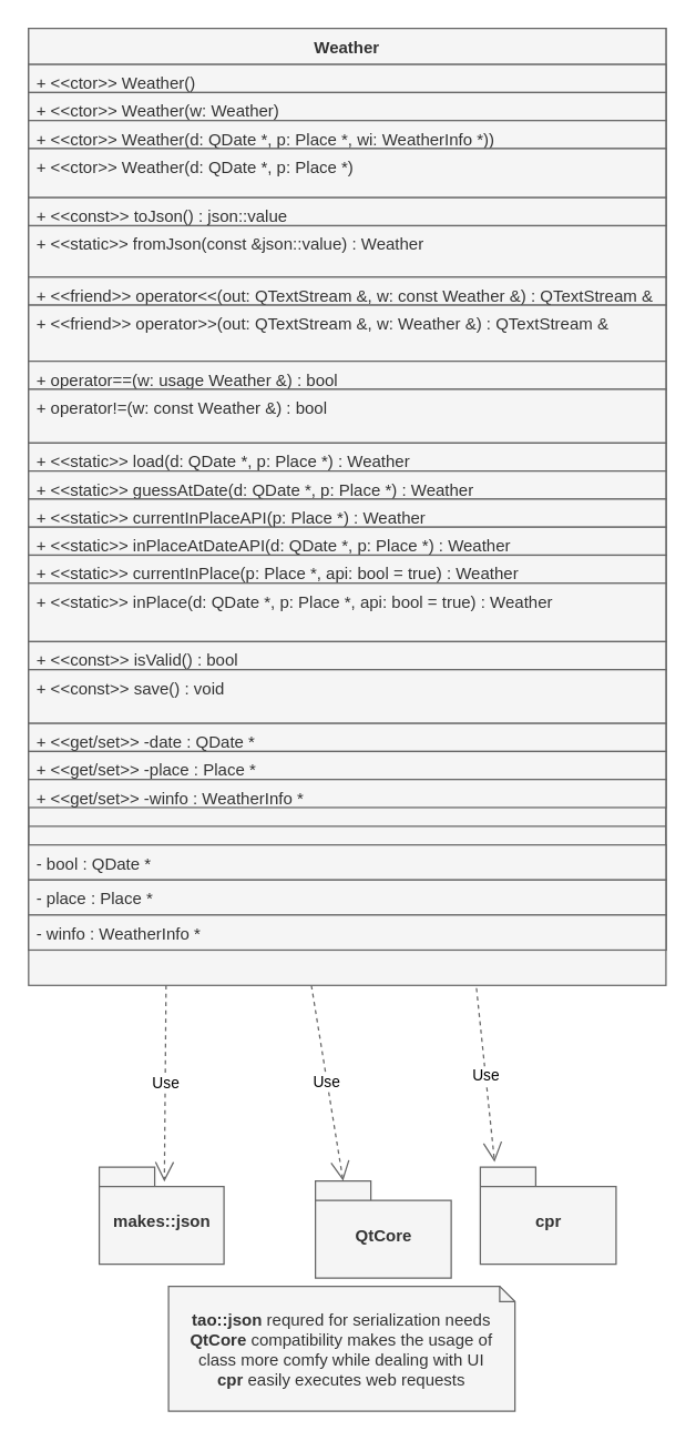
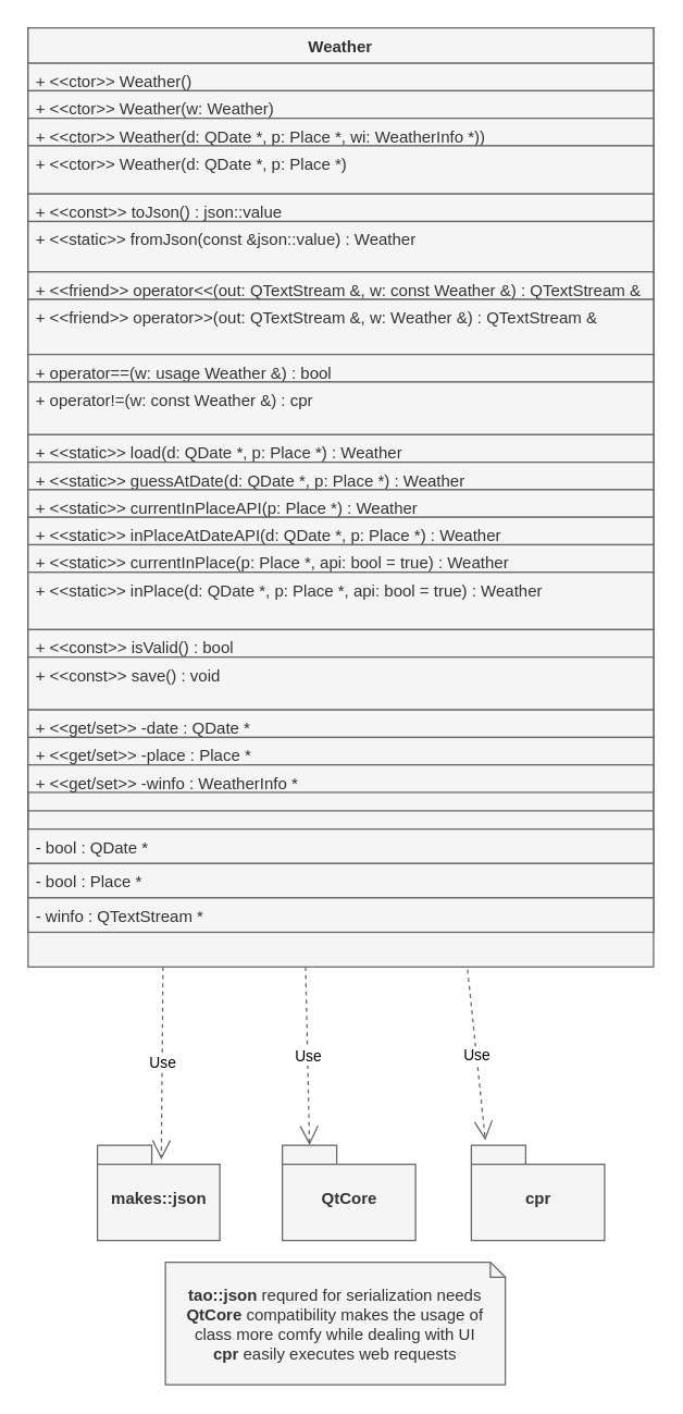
  <mxCell id="0" />
  <mxCell id="1" parent="0" />
  <mxCell id="2" value="" style="group" vertex="1" connectable="0" parent="1"><mxGeometry x="20" y="20" width="460" height="996.99" as="geometry" /></mxCell>
  <mxCell id="3" value="" style="group;fillColor=#f5f5f5;strokeColor=#666666;fontColor=#333333;container=0;" vertex="1" connectable="0" parent="2"><mxGeometry width="460" height="690" as="geometry" /></mxCell>
  <mxCell id="4" value="Use" style="endArrow=open;endSize=12;dashed=1;html=1;entryX=0.522;entryY=0.15;entryDx=0;entryDy=0;entryPerimeter=0;exitX=0.17;exitY=0.967;exitDx=0;exitDy=0;exitPerimeter=0;fillColor=#f5f5f5;strokeColor=#666666;" edge="1" parent="2" target="9"><mxGeometry width="160" relative="1" as="geometry"><mxPoint x="99.2" y="690.0" as="sourcePoint" /><mxPoint x="341" y="760.99" as="targetPoint" /></mxGeometry></mxCell>
  <mxCell id="5" value="Use" style="endArrow=open;endSize=12;dashed=1;html=1;entryX=0;entryY=0;entryDx=20;entryDy=0;entryPerimeter=0;exitX=0.398;exitY=0.967;exitDx=0;exitDy=0;exitPerimeter=0;fillColor=#f5f5f5;strokeColor=#666666;" edge="1" parent="2" target="8"><mxGeometry width="160" relative="1" as="geometry"><mxPoint x="204.08" y="690.0" as="sourcePoint" /><mxPoint x="263" y="829.99" as="targetPoint" /></mxGeometry></mxCell>
  <mxCell id="6" value="Use" style="endArrow=open;endSize=12;dashed=1;html=1;entryX=0.105;entryY=-0.052;entryDx=0;entryDy=0;entryPerimeter=0;exitX=0.657;exitY=1.033;exitDx=0;exitDy=0;exitPerimeter=0;fillColor=#f5f5f5;strokeColor=#666666;" edge="1" parent="2" target="7"><mxGeometry width="160" relative="1" as="geometry"><mxPoint x="323.22" y="691.98" as="sourcePoint" /><mxPoint x="321" y="816.99" as="targetPoint" /></mxGeometry></mxCell>
  <mxCell id="7" value="cpr" style="shape=folder;fontStyle=1;spacingTop=10;tabWidth=40;tabHeight=14;tabPosition=left;html=1;fillColor=#f5f5f5;strokeColor=#666666;fontColor=#333333;" vertex="1" parent="2"><mxGeometry x="326" y="820.99" width="98" height="70" as="geometry" /></mxCell>
- <mxCell id="8" value="QtCore" style="shape=folder;fontStyle=1;spacingTop=10;tabWidth=40;tabHeight=14;tabPosition=left;html=1;fillColor=#f5f5f5;strokeColor=#666666;fontColor=#333333;" vertex="1" parent="2"><mxGeometry x="207" y="830.99" width="98" height="70" as="geometry" /></mxCell>
+ <mxCell id="8" value="QtCore" style="shape=folder;fontStyle=1;spacingTop=10;tabWidth=40;tabHeight=14;tabPosition=left;html=1;fillColor=#f5f5f5;strokeColor=#666666;fontColor=#333333;" vertex="1" parent="2"><mxGeometry x="187" y="820.99" width="98" height="70" as="geometry" /></mxCell>
  <mxCell id="9" value="makes::json" style="shape=folder;fontStyle=1;spacingTop=10;tabWidth=40;tabHeight=14;tabPosition=left;html=1;fillColor=#f5f5f5;strokeColor=#666666;fontColor=#333333;" vertex="1" parent="2"><mxGeometry x="51" y="820.99" width="90" height="70" as="geometry" /></mxCell>
  <mxCell id="10" value="&lt;b&gt;tao::json&lt;/b&gt; requred for serialization needs&lt;br&gt;&lt;b&gt;QtCore&lt;/b&gt; compatibility makes the usage of class more comfy while dealing with UI&lt;br&gt;&lt;b&gt;cpr&lt;/b&gt; easily executes web requests" style="shape=note2;boundedLbl=1;whiteSpace=wrap;html=1;size=11;verticalAlign=top;align=center;fillColor=#f5f5f5;strokeColor=#666666;fontColor=#333333;" vertex="1" parent="2"><mxGeometry x="101" y="906.99" width="250" height="90" as="geometry" /></mxCell>
  <mxCell id="11" value="Weather" style="swimlane;fontStyle=1;align=center;verticalAlign=top;childLayout=stackLayout;horizontal=1;startSize=26;horizontalStack=0;resizeParent=1;resizeParentMax=0;resizeLast=0;collapsible=1;marginBottom=0;fillColor=#f5f5f5;strokeColor=#666666;fontColor=#333333;" vertex="1" parent="2"><mxGeometry width="460" height="664.533" as="geometry" /></mxCell>
  <mxCell id="12" value="+ &lt;&lt;ctor&gt;&gt; Weather()" style="text;strokeColor=#666666;fillColor=#f5f5f5;align=left;verticalAlign=top;spacingLeft=4;spacingRight=4;overflow=hidden;rotatable=0;points=[[0,0.5],[1,0.5]];portConstraint=eastwest;fontColor=#333333;" vertex="1" parent="11"><mxGeometry y="26" width="460" height="20.217" as="geometry" /></mxCell>
  <mxCell id="13" value="+ &lt;&lt;ctor&gt;&gt; Weather(w: Weather)" style="text;strokeColor=#666666;fillColor=#f5f5f5;align=left;verticalAlign=top;spacingLeft=4;spacingRight=4;overflow=hidden;rotatable=0;points=[[0,0.5],[1,0.5]];portConstraint=eastwest;fontColor=#333333;" vertex="1" parent="11"><mxGeometry y="46.217" width="460" height="20.217" as="geometry" /></mxCell>
  <mxCell id="14" value="+ &lt;&lt;ctor&gt;&gt; Weather(d: QDate *, p: Place *, wi: WeatherInfo *))" style="text;strokeColor=#666666;fillColor=#f5f5f5;align=left;verticalAlign=top;spacingLeft=4;spacingRight=4;overflow=hidden;rotatable=0;points=[[0,0.5],[1,0.5]];portConstraint=eastwest;fontColor=#333333;" vertex="1" parent="11"><mxGeometry y="66.435" width="460" height="20.217" as="geometry" /></mxCell>
  <mxCell id="15" value="+ &lt;&lt;ctor&gt;&gt; Weather(d: QDate *, p: Place *)" style="text;strokeColor=#666666;fillColor=#f5f5f5;align=left;verticalAlign=top;spacingLeft=4;spacingRight=4;overflow=hidden;rotatable=0;points=[[0,0.5],[1,0.5]];portConstraint=eastwest;fontColor=#333333;" vertex="1" parent="11"><mxGeometry y="86.652" width="460" height="35.38" as="geometry" /></mxCell>
  <mxCell id="16" value="+ &lt;&lt;const&gt;&gt; toJson() : json::value" style="text;strokeColor=#666666;fillColor=#f5f5f5;align=left;verticalAlign=top;spacingLeft=4;spacingRight=4;overflow=hidden;rotatable=0;points=[[0,0.5],[1,0.5]];portConstraint=eastwest;fontColor=#333333;" vertex="1" parent="11"><mxGeometry y="122.033" width="460" height="20.217" as="geometry" /></mxCell>
  <mxCell id="17" value="+ &lt;&lt;static&gt;&gt; fromJson(const &amp;json::value) : Weather" style="text;strokeColor=#666666;fillColor=#f5f5f5;align=left;verticalAlign=top;spacingLeft=4;spacingRight=4;overflow=hidden;rotatable=0;points=[[0,0.5],[1,0.5]];portConstraint=eastwest;fontColor=#333333;" vertex="1" parent="11"><mxGeometry y="142.25" width="460" height="37.065" as="geometry" /></mxCell>
  <mxCell id="18" value="+ &lt;&lt;friend&gt;&gt; operator&lt;&lt;(out: QTextStream &amp;, w: const Weather &amp;) : QTextStream &amp;" style="text;strokeColor=#666666;fillColor=#f5f5f5;align=left;verticalAlign=top;spacingLeft=4;spacingRight=4;overflow=hidden;rotatable=0;points=[[0,0.5],[1,0.5]];portConstraint=eastwest;fontColor=#333333;" vertex="1" parent="11"><mxGeometry y="179.315" width="460" height="20.217" as="geometry" /></mxCell>
  <mxCell id="19" value="+ &lt;&lt;friend&gt;&gt; operator&gt;&gt;(out: QTextStream &amp;, w: Weather &amp;) : QTextStream &amp;" style="text;strokeColor=#666666;fillColor=#f5f5f5;align=left;verticalAlign=top;spacingLeft=4;spacingRight=4;overflow=hidden;rotatable=0;points=[[0,0.5],[1,0.5]];portConstraint=eastwest;fontColor=#333333;" vertex="1" parent="11"><mxGeometry y="199.533" width="460" height="40.435" as="geometry" /></mxCell>
  <mxCell id="20" value="+ operator==(w: usage Weather &amp;) : bool" style="text;strokeColor=#666666;fillColor=#f5f5f5;align=left;verticalAlign=top;spacingLeft=4;spacingRight=4;overflow=hidden;rotatable=0;points=[[0,0.5],[1,0.5]];portConstraint=eastwest;fontColor=#333333;" vertex="1" parent="11"><mxGeometry y="239.967" width="460" height="20.217" as="geometry" /></mxCell>
- <mxCell id="21" value="+ operator!=(w: const Weather &amp;) : bool" style="text;strokeColor=#666666;fillColor=#f5f5f5;align=left;verticalAlign=top;spacingLeft=4;spacingRight=4;overflow=hidden;rotatable=0;points=[[0,0.5],[1,0.5]];portConstraint=eastwest;fontColor=#333333;" vertex="1" parent="11"><mxGeometry y="260.185" width="460" height="38.75" as="geometry" /></mxCell>
+ <mxCell id="21" value="+ operator!=(w: const Weather &amp;) : cpr" style="text;strokeColor=#666666;fillColor=#f5f5f5;align=left;verticalAlign=top;spacingLeft=4;spacingRight=4;overflow=hidden;rotatable=0;points=[[0,0.5],[1,0.5]];portConstraint=eastwest;fontColor=#333333;" vertex="1" parent="11"><mxGeometry y="260.185" width="460" height="38.75" as="geometry" /></mxCell>
  <mxCell id="22" value="+ &lt;&lt;static&gt;&gt; load(d: QDate *, p: Place *) : Weather" style="text;strokeColor=#666666;fillColor=#f5f5f5;align=left;verticalAlign=top;spacingLeft=4;spacingRight=4;overflow=hidden;rotatable=0;points=[[0,0.5],[1,0.5]];portConstraint=eastwest;fontColor=#333333;" vertex="1" parent="11"><mxGeometry y="298.935" width="460" height="20.217" as="geometry" /></mxCell>
  <mxCell id="23" value="+ &lt;&lt;static&gt;&gt; guessAtDate(d: QDate *, p: Place *) : Weather" style="text;strokeColor=#666666;fillColor=#f5f5f5;align=left;verticalAlign=top;spacingLeft=4;spacingRight=4;overflow=hidden;rotatable=0;points=[[0,0.5],[1,0.5]];portConstraint=eastwest;fontColor=#333333;" vertex="1" parent="11"><mxGeometry y="319.152" width="460" height="20.217" as="geometry" /></mxCell>
  <mxCell id="24" value="+ &lt;&lt;static&gt;&gt; currentInPlaceAPI(p: Place *) : Weather" style="text;strokeColor=#666666;fillColor=#f5f5f5;align=left;verticalAlign=top;spacingLeft=4;spacingRight=4;overflow=hidden;rotatable=0;points=[[0,0.5],[1,0.5]];portConstraint=eastwest;fontColor=#333333;" vertex="1" parent="11"><mxGeometry y="339.37" width="460" height="20.217" as="geometry" /></mxCell>
  <mxCell id="25" value="+ &lt;&lt;static&gt;&gt; inPlaceAtDateAPI(d: QDate *, p: Place *) : Weather" style="text;strokeColor=#666666;fillColor=#f5f5f5;align=left;verticalAlign=top;spacingLeft=4;spacingRight=4;overflow=hidden;rotatable=0;points=[[0,0.5],[1,0.5]];portConstraint=eastwest;fontColor=#333333;" vertex="1" parent="11"><mxGeometry y="359.587" width="460" height="20.217" as="geometry" /></mxCell>
  <mxCell id="26" value="+ &lt;&lt;static&gt;&gt; currentInPlace(p: Place *, api: bool = true) : Weather" style="text;strokeColor=#666666;fillColor=#f5f5f5;align=left;verticalAlign=top;spacingLeft=4;spacingRight=4;overflow=hidden;rotatable=0;points=[[0,0.5],[1,0.5]];portConstraint=eastwest;fontColor=#333333;" vertex="1" parent="11"><mxGeometry y="379.804" width="460" height="20.217" as="geometry" /></mxCell>
  <mxCell id="27" value="+ &lt;&lt;static&gt;&gt; inPlace(d: QDate *, p: Place *, api: bool = true) : Weather" style="text;strokeColor=#666666;fillColor=#f5f5f5;align=left;verticalAlign=top;spacingLeft=4;spacingRight=4;overflow=hidden;rotatable=0;points=[[0,0.5],[1,0.5]];portConstraint=eastwest;fontColor=#333333;" vertex="1" parent="11"><mxGeometry y="400.022" width="460" height="42.12" as="geometry" /></mxCell>
  <mxCell id="28" value="+ &lt;&lt;const&gt;&gt; isValid() : bool" style="text;strokeColor=#666666;fillColor=#f5f5f5;align=left;verticalAlign=top;spacingLeft=4;spacingRight=4;overflow=hidden;rotatable=0;points=[[0,0.5],[1,0.5]];portConstraint=eastwest;fontColor=#333333;" vertex="1" parent="11"><mxGeometry y="442.141" width="460" height="20.217" as="geometry" /></mxCell>
  <mxCell id="29" value="+ &lt;&lt;const&gt;&gt; save() : void" style="text;strokeColor=#666666;fillColor=#f5f5f5;align=left;verticalAlign=top;spacingLeft=4;spacingRight=4;overflow=hidden;rotatable=0;points=[[0,0.5],[1,0.5]];portConstraint=eastwest;fontColor=#333333;" vertex="1" parent="11"><mxGeometry y="462.359" width="460" height="38.75" as="geometry" /></mxCell>
  <mxCell id="30" value="+ &lt;&lt;get/set&gt;&gt; -date : QDate *" style="text;strokeColor=#666666;fillColor=#f5f5f5;align=left;verticalAlign=top;spacingLeft=4;spacingRight=4;overflow=hidden;rotatable=0;points=[[0,0.5],[1,0.5]];portConstraint=eastwest;fontColor=#333333;" vertex="1" parent="11"><mxGeometry y="501.109" width="460" height="20.217" as="geometry" /></mxCell>
  <mxCell id="31" value="+ &lt;&lt;get/set&gt;&gt; -place : Place *" style="text;strokeColor=#666666;fillColor=#f5f5f5;align=left;verticalAlign=top;spacingLeft=4;spacingRight=4;overflow=hidden;rotatable=0;points=[[0,0.5],[1,0.5]];portConstraint=eastwest;fontColor=#333333;" vertex="1" parent="11"><mxGeometry y="521.326" width="460" height="20.217" as="geometry" /></mxCell>
  <mxCell id="32" value="+ &lt;&lt;get/set&gt;&gt; -winfo : WeatherInfo *" style="text;strokeColor=#666666;fillColor=#f5f5f5;align=left;verticalAlign=top;spacingLeft=4;spacingRight=4;overflow=hidden;rotatable=0;points=[[0,0.5],[1,0.5]];portConstraint=eastwest;fontColor=#333333;" vertex="1" parent="11"><mxGeometry y="541.543" width="460" height="20.217" as="geometry" /></mxCell>
  <mxCell id="33" value="" style="line;strokeWidth=1;fillColor=#f5f5f5;align=left;verticalAlign=middle;spacingTop=-1;spacingLeft=3;spacingRight=3;rotatable=0;labelPosition=right;points=[];portConstraint=eastwest;strokeColor=#666666;fontColor=#333333;" vertex="1" parent="11"><mxGeometry y="561.761" width="460" height="26.957" as="geometry" /></mxCell>
  <mxCell id="34" value="- bool : QDate *" style="text;strokeColor=#666666;fillColor=#f5f5f5;align=left;verticalAlign=top;spacingLeft=4;spacingRight=4;overflow=hidden;rotatable=0;points=[[0,0.5],[1,0.5]];portConstraint=eastwest;fontColor=#333333;" vertex="1" parent="11"><mxGeometry y="588.717" width="460" height="25.272" as="geometry" /></mxCell>
- <mxCell id="35" value="- place : Place *" style="text;strokeColor=#666666;fillColor=#f5f5f5;align=left;verticalAlign=top;spacingLeft=4;spacingRight=4;overflow=hidden;rotatable=0;points=[[0,0.5],[1,0.5]];portConstraint=eastwest;fontColor=#333333;" vertex="1" parent="11"><mxGeometry y="613.989" width="460" height="25.272" as="geometry" /></mxCell>
- <mxCell id="36" value="- winfo : WeatherInfo *" style="text;strokeColor=#666666;fillColor=#f5f5f5;align=left;verticalAlign=top;spacingLeft=4;spacingRight=4;overflow=hidden;rotatable=0;points=[[0,0.5],[1,0.5]];portConstraint=eastwest;fontColor=#333333;" vertex="1" parent="11"><mxGeometry y="639.261" width="460" height="25.272" as="geometry" /></mxCell>
+ <mxCell id="35" value="- bool : Place *" style="text;strokeColor=#666666;fillColor=#f5f5f5;align=left;verticalAlign=top;spacingLeft=4;spacingRight=4;overflow=hidden;rotatable=0;points=[[0,0.5],[1,0.5]];portConstraint=eastwest;fontColor=#333333;" vertex="1" parent="11"><mxGeometry y="613.989" width="460" height="25.272" as="geometry" /></mxCell>
+ <mxCell id="36" value="- winfo : QTextStream *" style="text;strokeColor=#666666;fillColor=#f5f5f5;align=left;verticalAlign=top;spacingLeft=4;spacingRight=4;overflow=hidden;rotatable=0;points=[[0,0.5],[1,0.5]];portConstraint=eastwest;fontColor=#333333;" vertex="1" parent="11"><mxGeometry y="639.261" width="460" height="25.272" as="geometry" /></mxCell>
